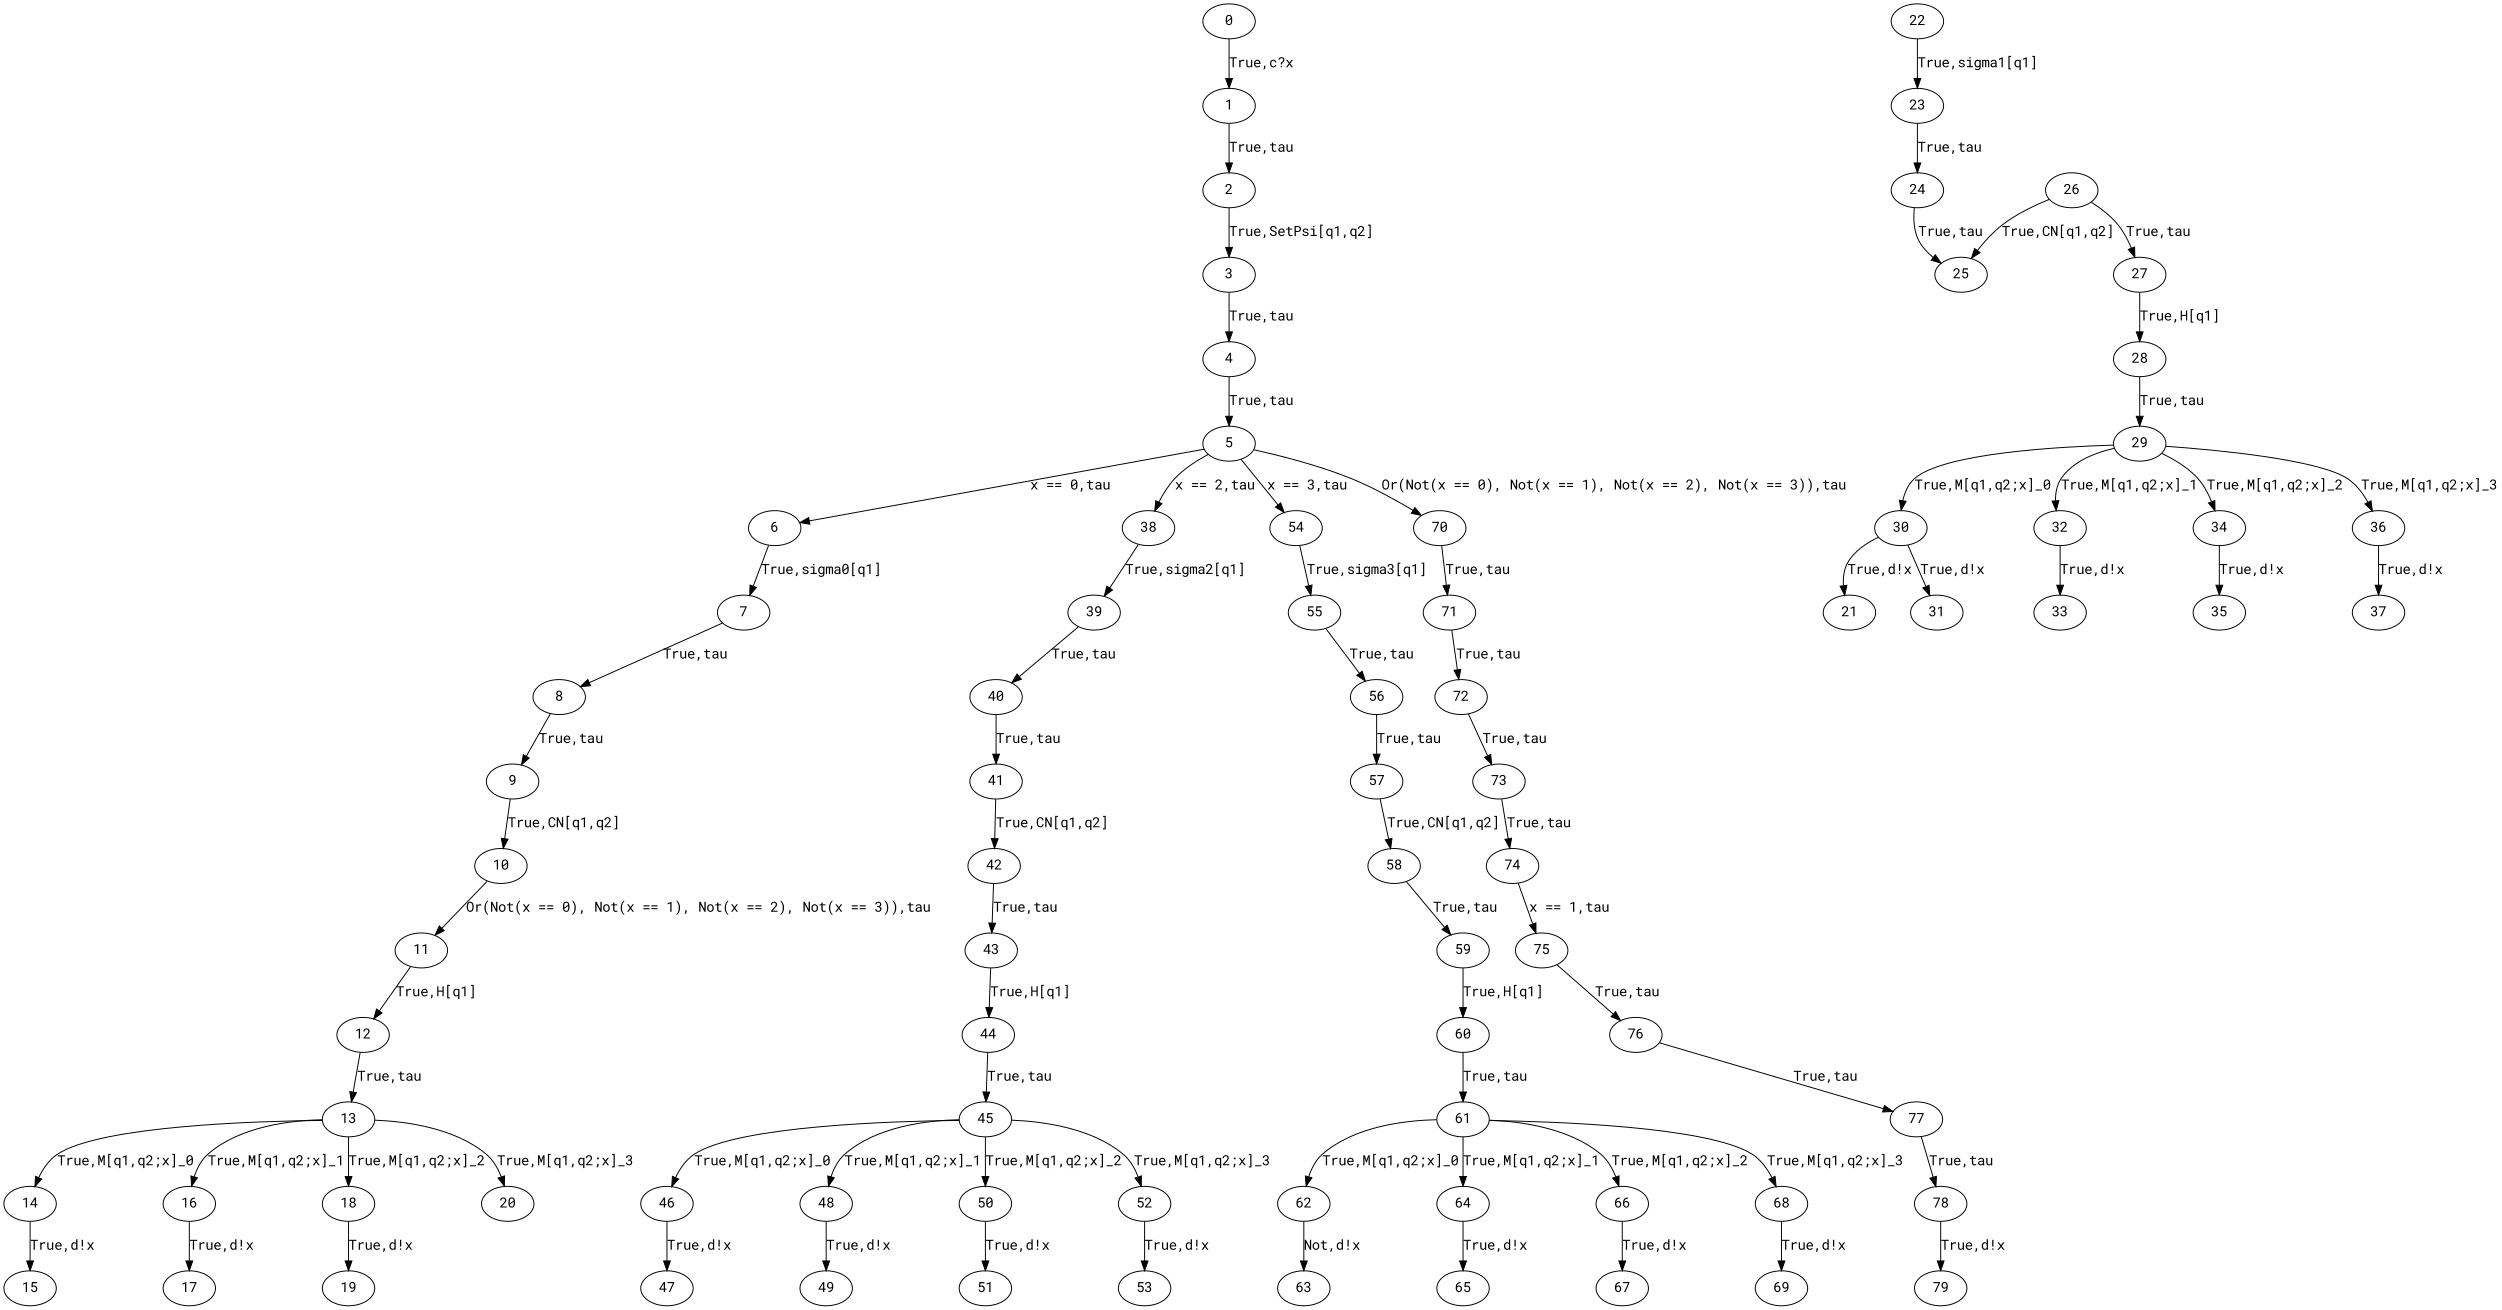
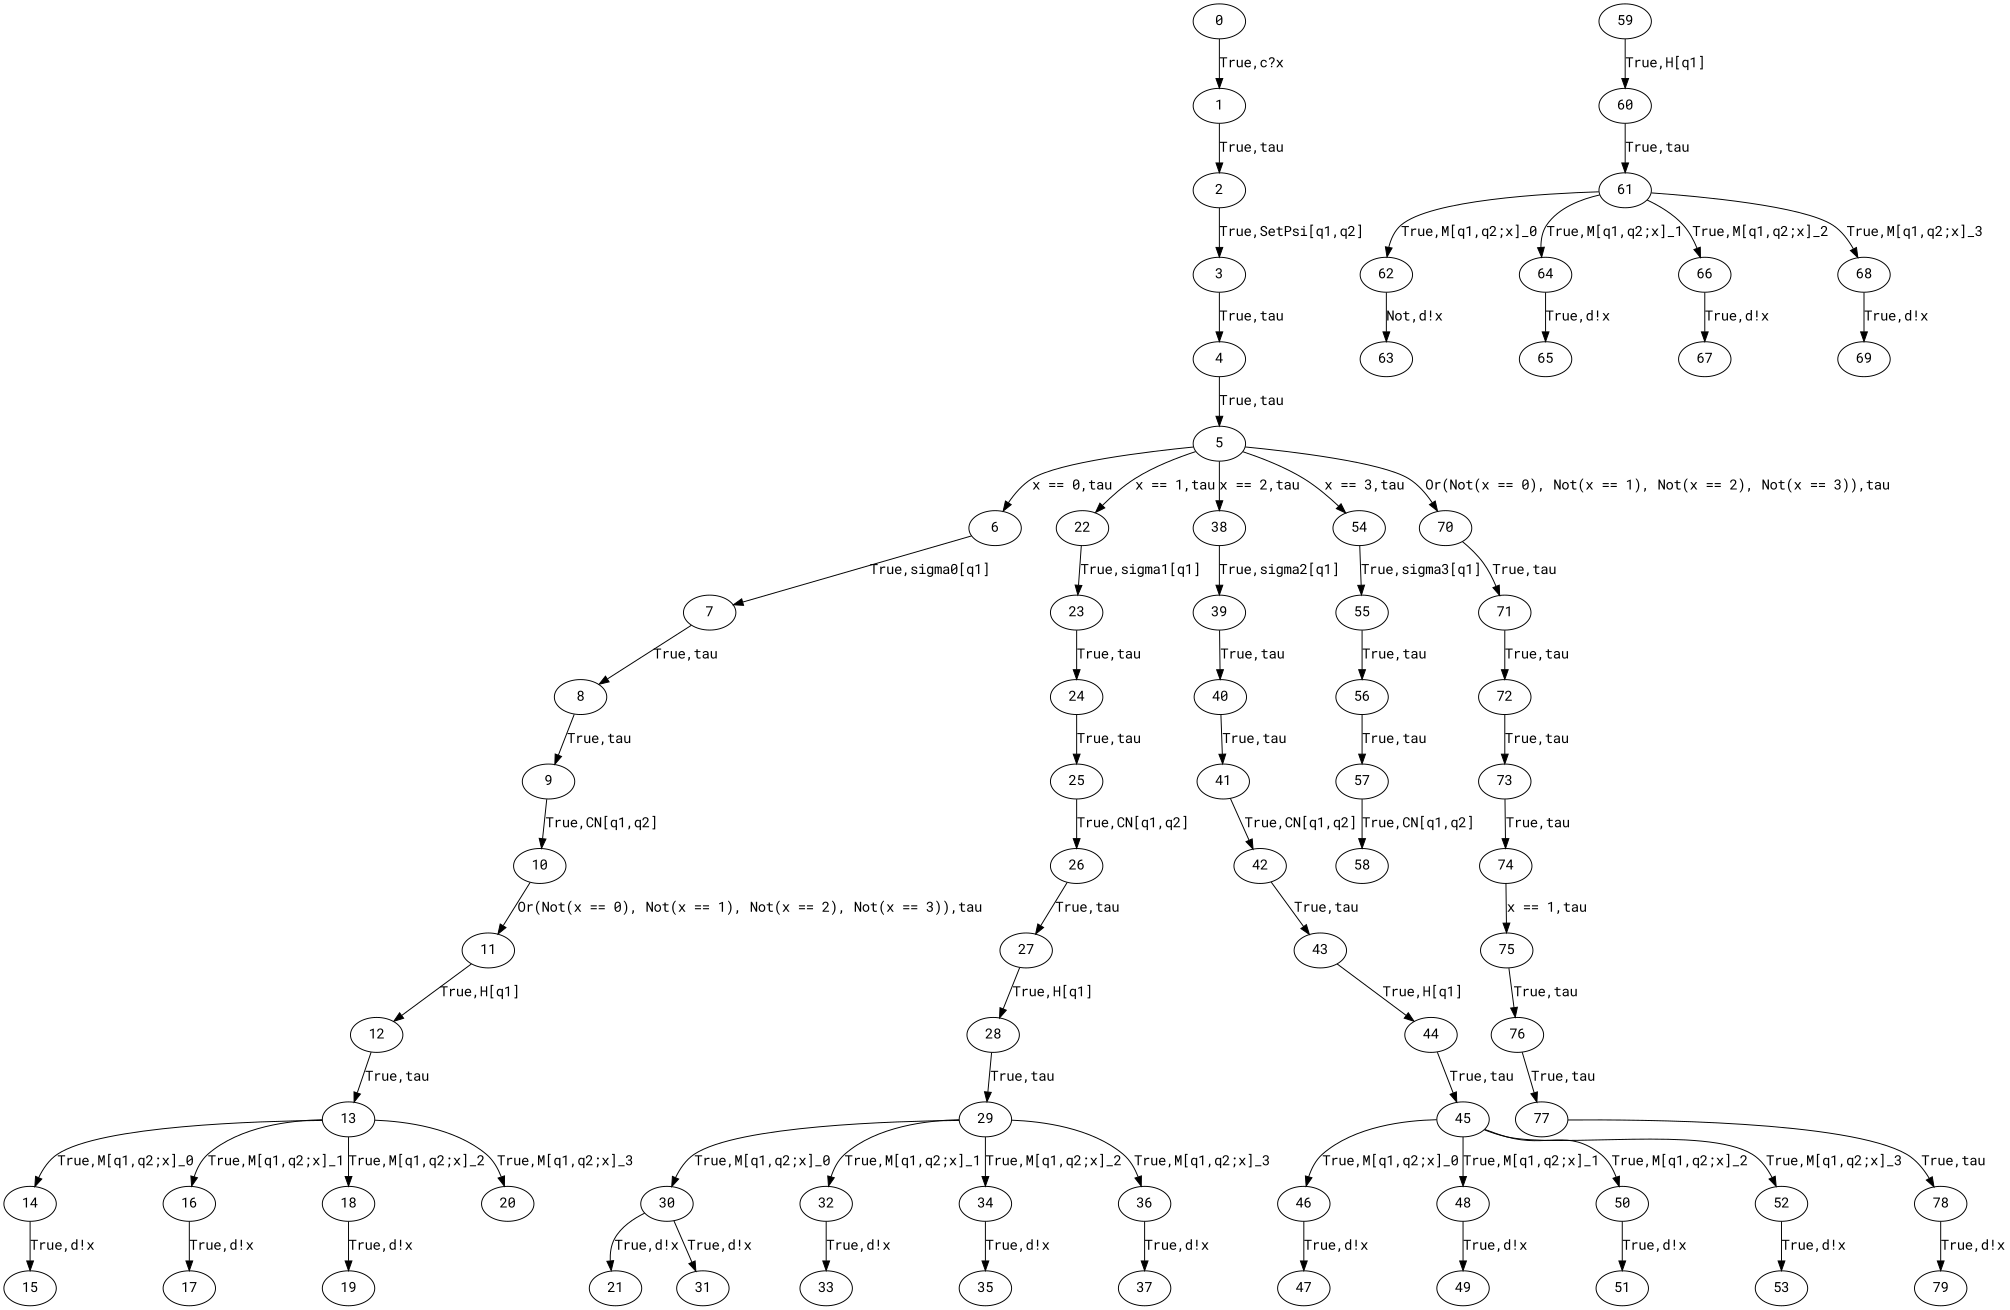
  digraph {
    fontname="Roboto Mono"
    node [fontname="Roboto Mono"]
    edge [fontname="Roboto Mono"]
    0
    1
    2
    3
    4
    5
    6
    22
    38
    54
    70
    7
    23
    39
    55
    71
    8
    9
    10
    11
    12
    13
    14
    16
    18
    20
    15
    17
    19
    24
    25
    26
    27
    28
    29
    30
    32
    34
    36
    21
    31
    33
    35
    37
    40
    41
    42
    43
    44
    45
    46
    48
    50
    52
    47
    49
    51
    53
    56
    57
    58
    59
    60
    61
    62
    64
    66
    68
    63
    65
    67
    69
    72
    73
    74
    75
    76
    77
    78
    79
    0 -> 1 [label="True,c?x"]
    1 -> 2 [label="True,tau"]
    2 -> 3 [label="True,SetPsi[q1,q2]"]
    3 -> 4 [label="True,tau"]
    4 -> 5 [label="True,tau"]
    5 -> 6 [label="x == 0,tau"]
+   5 -> 22 [label="x == 1,tau"]
    5 -> 38 [label="x == 2,tau"]
    5 -> 54 [label="x == 3,tau"]
    5 -> 70 [label="Or(Not(x == 0), Not(x == 1), Not(x == 2), Not(x == 3)),tau"]
    6 -> 7 [label="True,sigma0[q1]"]
    22 -> 23 [label="True,sigma1[q1]"]
    38 -> 39 [label="True,sigma2[q1]"]
    54 -> 55 [label="True,sigma3[q1]"]
    70 -> 71 [label="True,tau"]
    7 -> 8 [label="True,tau"]
    23 -> 24 [label="True,tau"]
    39 -> 40 [label="True,tau"]
    55 -> 56 [label="True,tau"]
    71 -> 72 [label="True,tau"]
    8 -> 9 [label="True,tau"]
    9 -> 10 [label="True,CN[q1,q2]"]
    10 -> 11 [label="Or(Not(x == 0), Not(x == 1), Not(x == 2), Not(x == 3)),tau"]
    11 -> 12 [label="True,H[q1]"]
    12 -> 13 [label="True,tau"]
    13 -> 14 [label="True,M[q1,q2;x]_0"]
    13 -> 16 [label="True,M[q1,q2;x]_1"]
    13 -> 18 [label="True,M[q1,q2;x]_2"]
    13 -> 20 [label="True,M[q1,q2;x]_3"]
    14 -> 15 [label="True,d!x"]
    16 -> 17 [label="True,d!x"]
    18 -> 19 [label="True,d!x"]
    24 -> 25 [label="True,tau"]
-   26 -> 25 [label="True,CN[q1,q2]"]
+   25 -> 26 [label="True,CN[q1,q2]"]
    26 -> 27 [label="True,tau"]
    27 -> 28 [label="True,H[q1]"]
    28 -> 29 [label="True,tau"]
    29 -> 30 [label="True,M[q1,q2;x]_0"]
    29 -> 32 [label="True,M[q1,q2;x]_1"]
    29 -> 34 [label="True,M[q1,q2;x]_2"]
    29 -> 36 [label="True,M[q1,q2;x]_3"]
    30 -> 21 [label="True,d!x"]
    30 -> 31 [label="True,d!x"]
    32 -> 33 [label="True,d!x"]
    34 -> 35 [label="True,d!x"]
    36 -> 37 [label="True,d!x"]
    40 -> 41 [label="True,tau"]
    41 -> 42 [label="True,CN[q1,q2]"]
    42 -> 43 [label="True,tau"]
    43 -> 44 [label="True,H[q1]"]
    44 -> 45 [label="True,tau"]
    45 -> 46 [label="True,M[q1,q2;x]_0"]
    45 -> 48 [label="True,M[q1,q2;x]_1"]
    45 -> 50 [label="True,M[q1,q2;x]_2"]
    45 -> 52 [label="True,M[q1,q2;x]_3"]
    46 -> 47 [label="True,d!x"]
    48 -> 49 [label="True,d!x"]
    50 -> 51 [label="True,d!x"]
    52 -> 53 [label="True,d!x"]
    56 -> 57 [label="True,tau"]
    57 -> 58 [label="True,CN[q1,q2]"]
-   58 -> 59 [label="True,tau"]
    59 -> 60 [label="True,H[q1]"]
    60 -> 61 [label="True,tau"]
    61 -> 62 [label="True,M[q1,q2;x]_0"]
    61 -> 64 [label="True,M[q1,q2;x]_1"]
    61 -> 66 [label="True,M[q1,q2;x]_2"]
    61 -> 68 [label="True,M[q1,q2;x]_3"]
    62 -> 63 [label="Not,d!x"]
    64 -> 65 [label="True,d!x"]
    66 -> 67 [label="True,d!x"]
    68 -> 69 [label="True,d!x"]
    72 -> 73 [label="True,tau"]
    73 -> 74 [label="True,tau"]
    74 -> 75 [label="x == 1,tau"]
    75 -> 76 [label="True,tau"]
    76 -> 77 [label="True,tau"]
    77 -> 78 [label="True,tau"]
    78 -> 79 [label="True,d!x"]
  }
